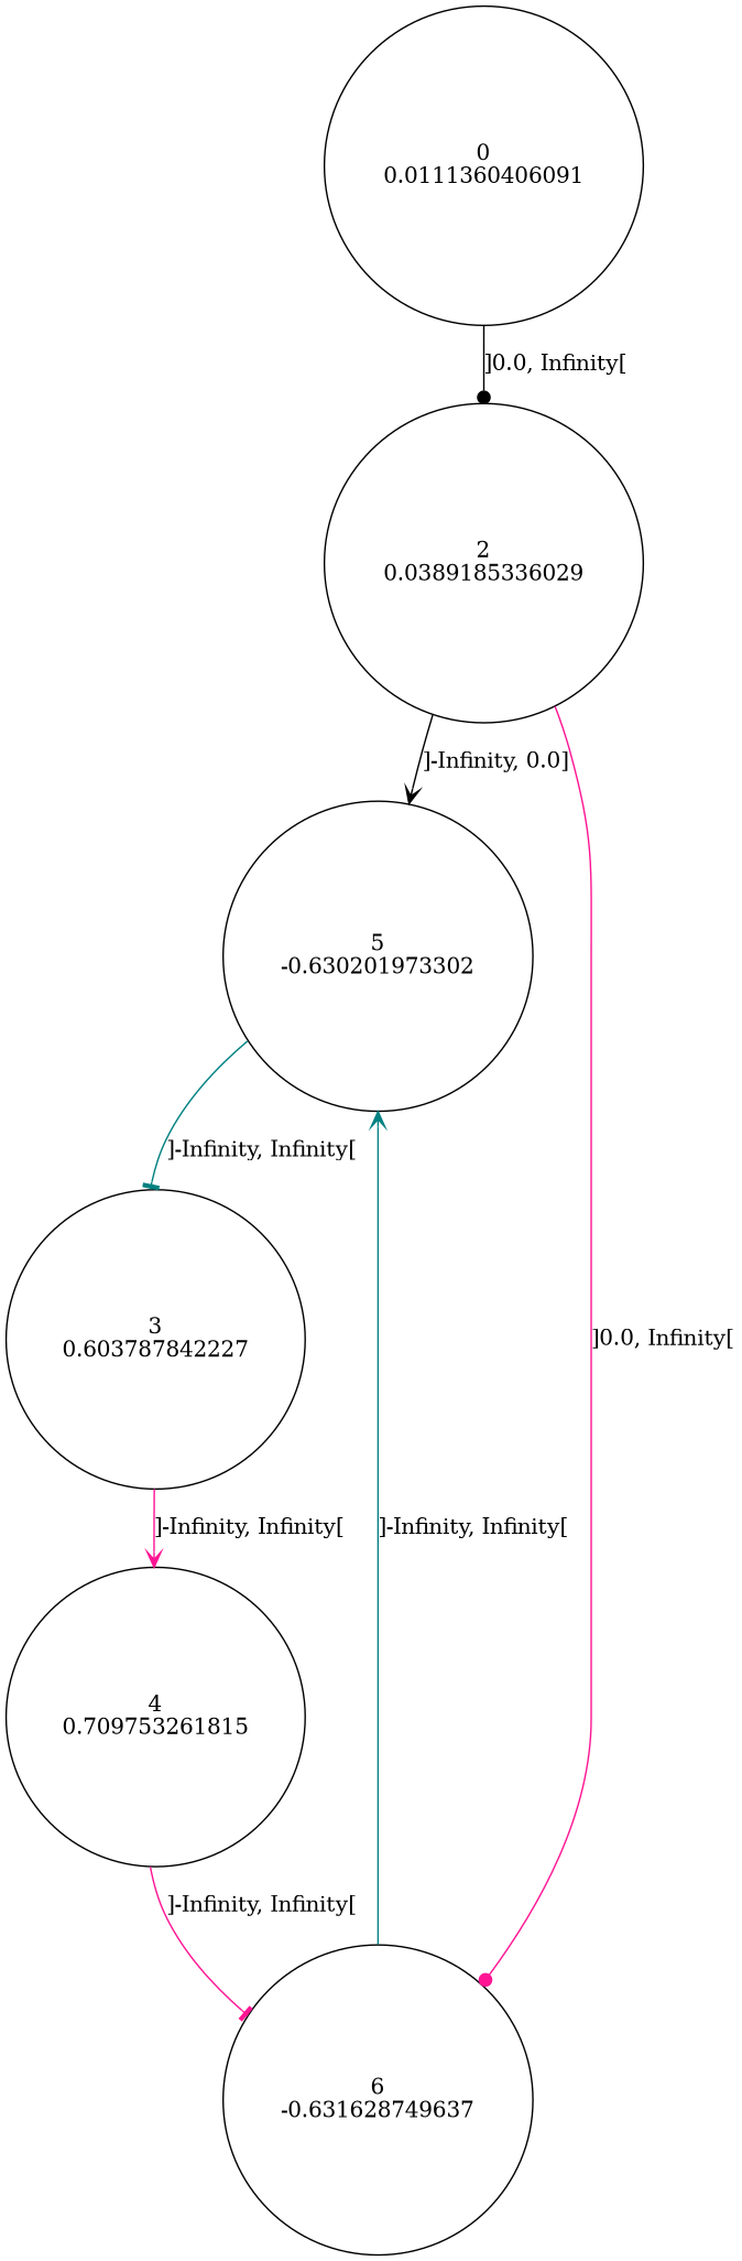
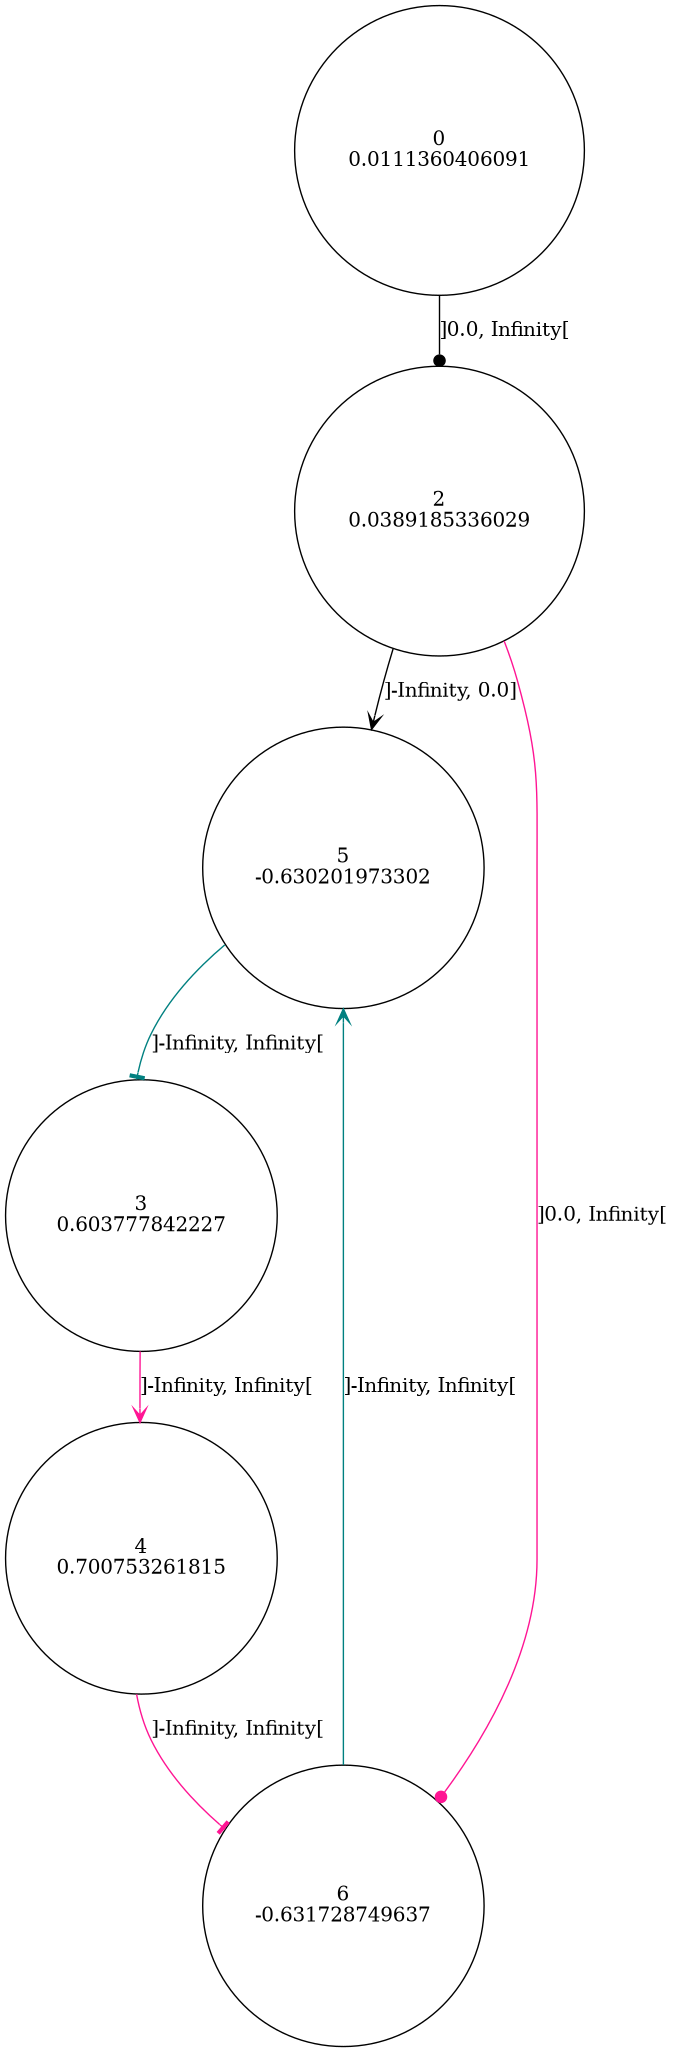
  digraph {
    node [shape=circle]
    edge [arrowhead=vee color=deeppink]
    n1 [label="0\n0.0111360406091"]
    n2 [label="2\n0.0389185336029"]
    n3 [label="5\n-0.630201973302"]
-   n4 [label="6\n-0.631628749637"]
-   n5 [label="3\n0.603787842227"]
-   n6 [label="4\n0.709753261815"]
+   n4 [label="6\n-0.631728749637"]
+   n5 [label="3\n0.603777842227"]
+   n6 [label="4\n0.700753261815"]
    n1 -> n2 [arrowhead=dot color=black label="]0.0, Infinity["]
    n2 -> n3 [color=black label="]-Infinity, 0.0]"]
    n2 -> n4 [arrowhead=dot label="]0.0, Infinity["]
    n3 -> n5 [arrowhead=tee color=teal label="]-Infinity, Infinity["]
    n4 -> n3 [color=teal label="]-Infinity, Infinity["]
    n5 -> n6 [label="]-Infinity, Infinity["]
    n6 -> n4 [arrowhead=tee label="]-Infinity, Infinity["]
  }
